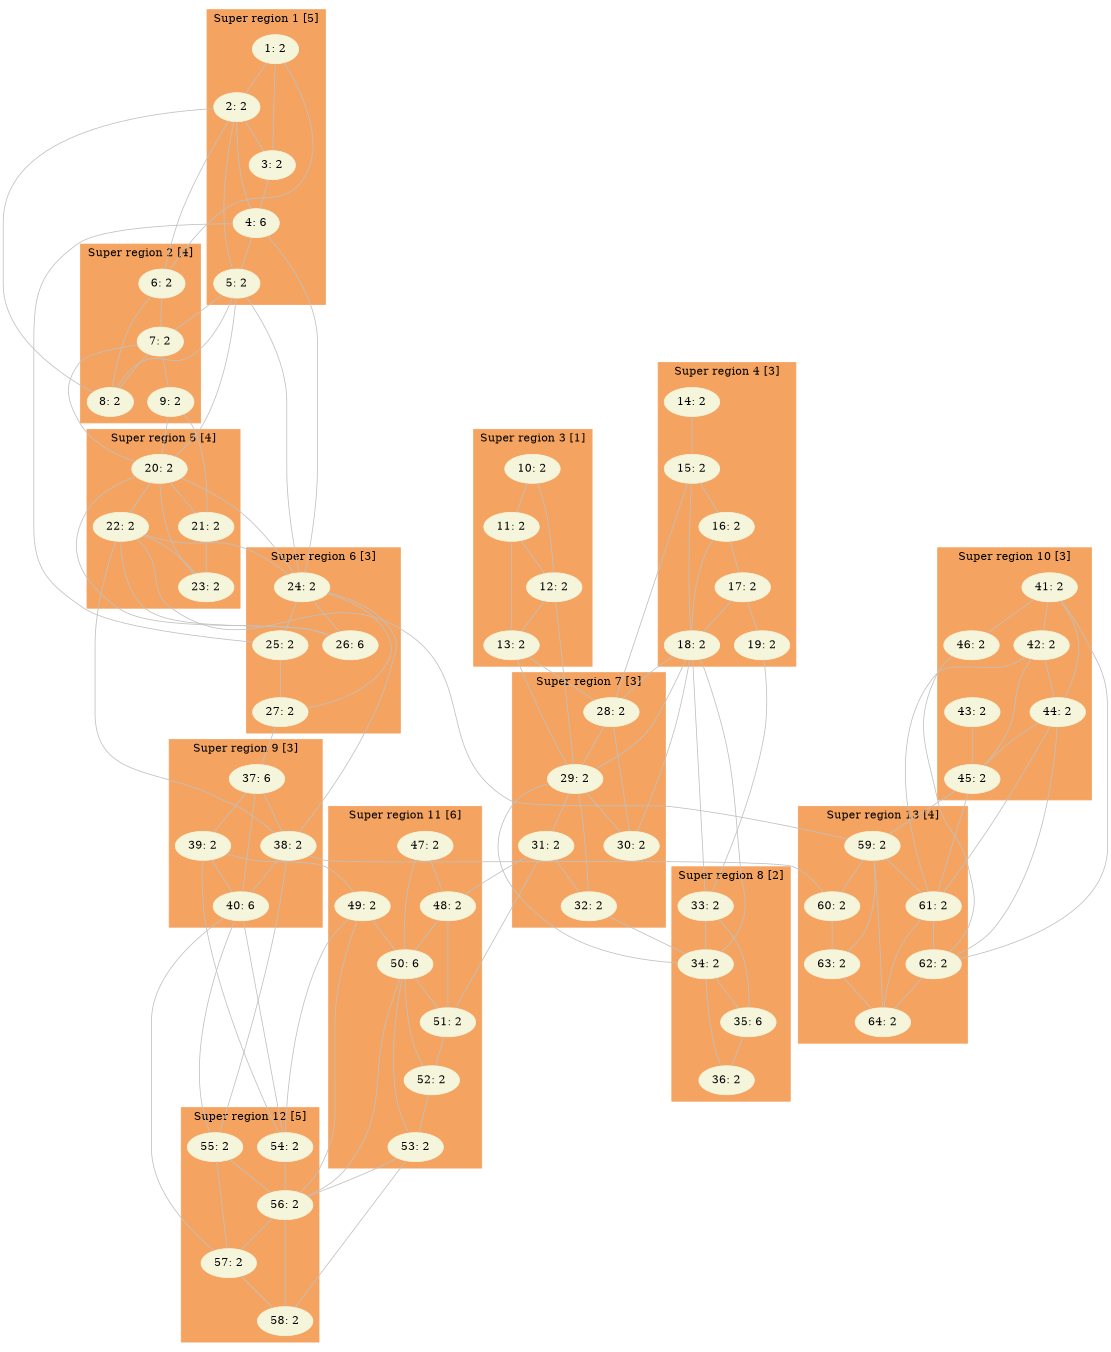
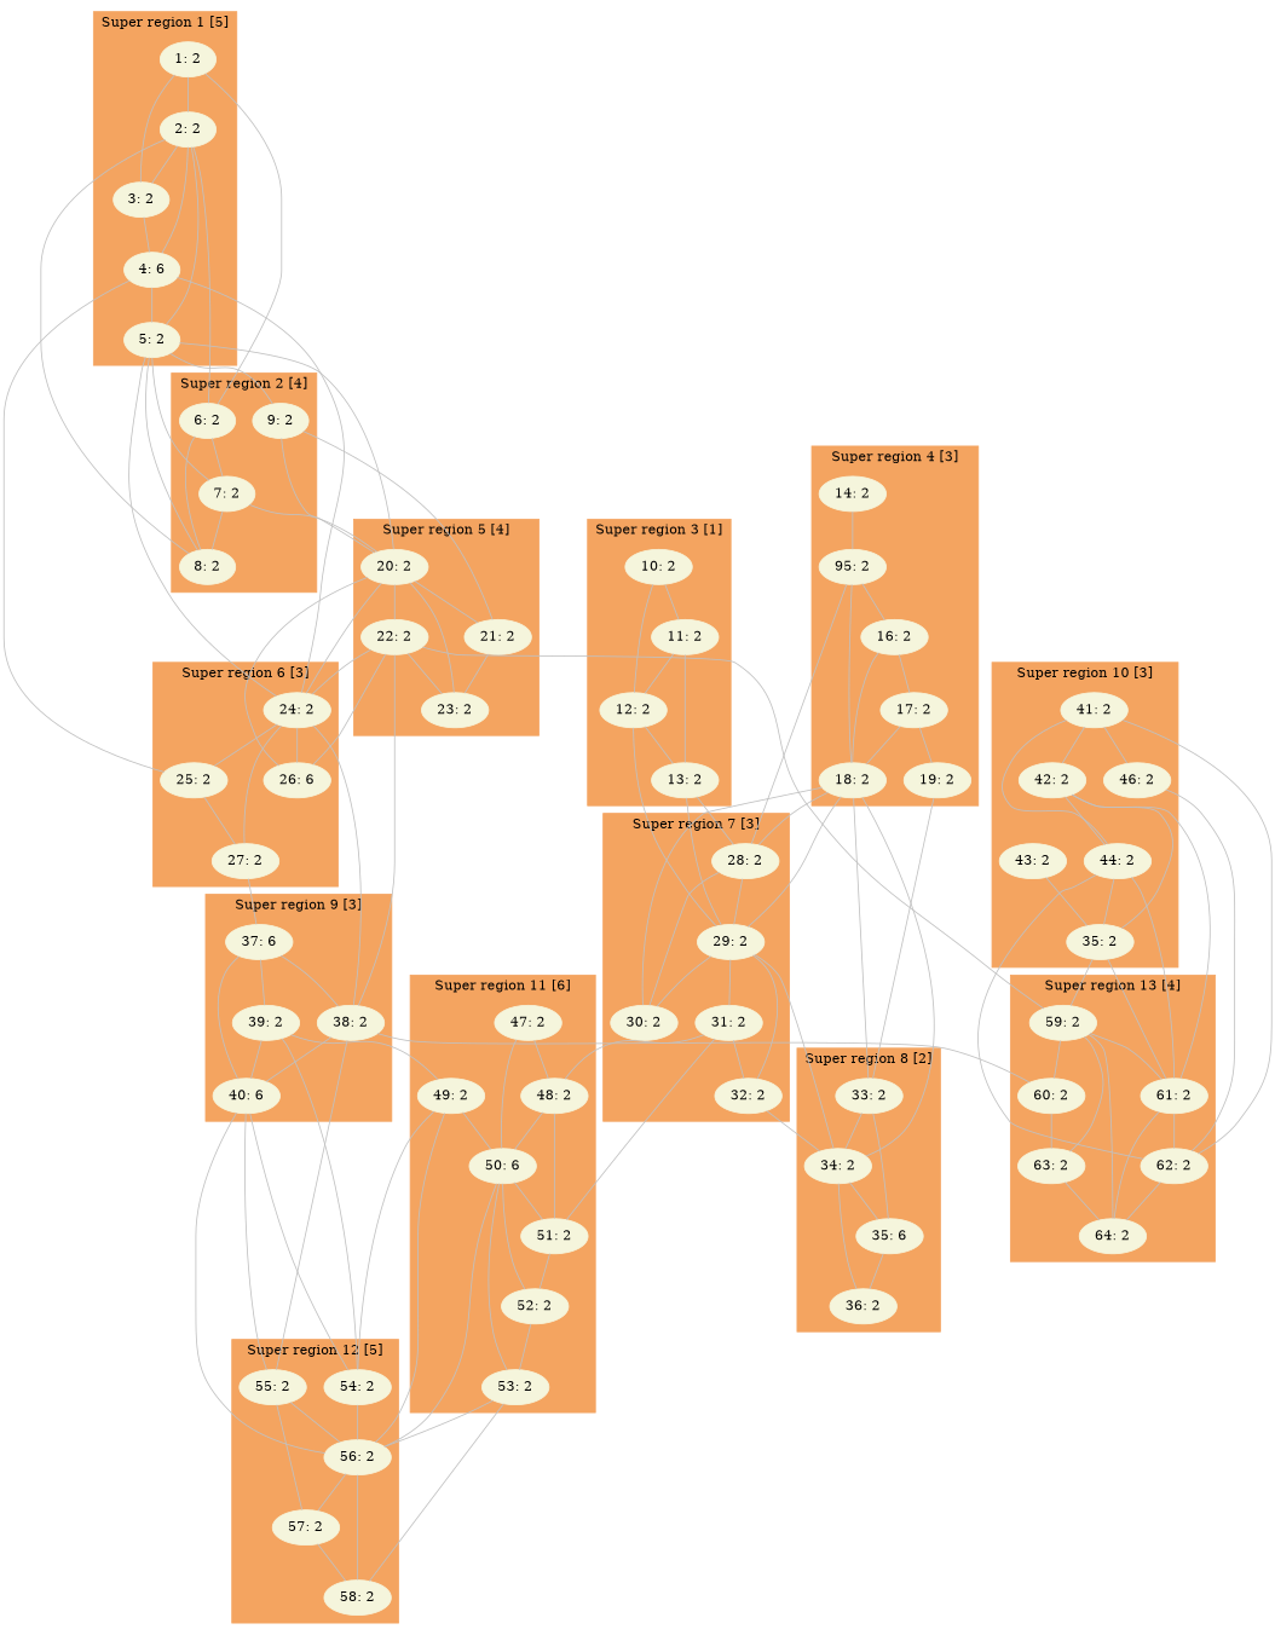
  digraph {
    node [color=beige fontcolor=black style=filled]
    edge [arrowhead=none color=grey penwidth=1.0]
    n1 [label="1: 2"]
    n2 [label="2: 2"]
    n3 [label="3: 2"]
    n4 [label="4: 6"]
    n5 [label="5: 2"]
    n6 [label="6: 2"]
    n7 [label="7: 2"]
    n8 [label="8: 2"]
    n9 [label="9: 2"]
    n10 [label="10: 2"]
    n11 [label="11: 2"]
    n12 [label="12: 2"]
    n13 [label="13: 2"]
    n14 [label="14: 2"]
-   n15 [label="15: 2"]
+   n15 [label="95: 2"]
    n16 [label="16: 2"]
    n17 [label="17: 2"]
    n18 [label="18: 2"]
    n19 [label="19: 2"]
    n20 [label="20: 2"]
    n21 [label="21: 2"]
    n22 [label="22: 2"]
    n23 [label="23: 2"]
    n24 [label="24: 2"]
    n25 [label="25: 2"]
    n26 [label="26: 6"]
    n27 [label="27: 2"]
    n28 [label="28: 2"]
    n29 [label="29: 2"]
    n30 [label="30: 2"]
    n31 [label="31: 2"]
    n32 [label="32: 2"]
    n33 [label="33: 2"]
    n34 [label="34: 2"]
    n35 [label="35: 6"]
    n36 [label="36: 2"]
    n37 [label="37: 6"]
    n38 [label="38: 2"]
    n39 [label="39: 2"]
    n40 [label="40: 6"]
    n41 [label="41: 2"]
    n42 [label="42: 2"]
    n43 [label="43: 2"]
    n44 [label="44: 2"]
-   n45 [label="45: 2"]
+   n45 [label="35: 2"]
    n46 [label="46: 2"]
    n47 [label="47: 2"]
    n48 [label="48: 2"]
    n49 [label="49: 2"]
    n50 [label="50: 6"]
    n51 [label="51: 2"]
    n52 [label="52: 2"]
    n53 [label="53: 2"]
    n54 [label="54: 2"]
    n55 [label="55: 2"]
    n56 [label="56: 2"]
    n57 [label="57: 2"]
    n58 [label="58: 2"]
    n59 [label="59: 2"]
    n60 [label="60: 2"]
    n61 [label="61: 2"]
    n62 [label="62: 2"]
    n63 [label="63: 2"]
    n64 [label="64: 2"]
    subgraph cluster_1 {
      color=sandybrown
      label="Super region 1 [5]"
      style=filled
      n1
      n2
      n3
      n4
      n5
    }
    subgraph cluster_2 {
      color=sandybrown
      label="Super region 2 [4]"
      style=filled
      n6
      n7
      n8
      n9
    }
    subgraph cluster_3 {
      color=sandybrown
      label="Super region 3 [1]"
      style=filled
      n10
      n11
      n12
      n13
    }
    subgraph cluster_4 {
      color=sandybrown
      label="Super region 4 [3]"
      style=filled
      n14
      n15
      n16
      n17
      n18
      n19
    }
    subgraph cluster_5 {
      color=sandybrown
      label="Super region 5 [4]"
      style=filled
      n20
      n21
      n22
      n23
    }
    subgraph cluster_6 {
      color=sandybrown
      label="Super region 6 [3]"
      style=filled
      n24
      n25
      n26
      n27
    }
    subgraph cluster_7 {
      color=sandybrown
      label="Super region 7 [3]"
      style=filled
      n28
      n29
      n30
      n31
      n32
    }
    subgraph cluster_8 {
      color=sandybrown
      label="Super region 8 [2]"
      style=filled
      n33
      n34
      n35
      n36
    }
    subgraph cluster_9 {
      color=sandybrown
      label="Super region 9 [3]"
      style=filled
      n37
      n38
      n39
      n40
    }
    subgraph cluster_10 {
      color=sandybrown
      label="Super region 10 [3]"
      style=filled
      n41
      n42
      n43
      n44
      n45
      n46
    }
    subgraph cluster_11 {
      color=sandybrown
      label="Super region 11 [6]"
      style=filled
      n47
      n48
      n49
      n50
      n51
      n52
      n53
    }
    subgraph cluster_12 {
      color=sandybrown
      label="Super region 12 [5]"
      style=filled
      n54
      n55
      n56
      n57
      n58
    }
    subgraph cluster_13 {
      color=sandybrown
      label="Super region 13 [4]"
      style=filled
      n59
      n60
      n61
      n62
      n63
      n64
    }
    n1 -> n2
    n1 -> n3
    n1 -> n6
    n2 -> n3
    n2 -> n4
    n2 -> n5
    n2 -> n6
    n2 -> n8
    n3 -> n4
    n4 -> n5
    n4 -> n24
    n4 -> n25
    n5 -> n7
    n5 -> n8
    n5 -> n20
    n5 -> n24
    n6 -> n7
    n6 -> n8
    n7 -> n8
-   n7 -> n9
+   n5 -> n9
    n7 -> n20
    n9 -> n20
    n9 -> n21
    n10 -> n11
    n10 -> n12
    n11 -> n12
    n11 -> n13
    n12 -> n13
    n12 -> n29
    n13 -> n28
    n13 -> n29
    n14 -> n15
    n15 -> n16
    n15 -> n18
    n15 -> n28
    n16 -> n17
    n16 -> n18
    n17 -> n18
    n17 -> n19
    n18 -> n28
    n18 -> n29
    n18 -> n30
    n18 -> n33
    n18 -> n34
    n19 -> n33
    n20 -> n21
    n20 -> n22
    n20 -> n23
    n20 -> n24
    n20 -> n26
    n21 -> n23
    n22 -> n23
    n22 -> n24
    n22 -> n26
    n22 -> n38
    n22 -> n59
    n24 -> n25
    n24 -> n26
    n24 -> n27
    n24 -> n38
    n25 -> n27
    n27 -> n37
    n28 -> n29
    n28 -> n30
    n29 -> n30
    n29 -> n31
    n29 -> n32
    n29 -> n34
    n31 -> n32
    n31 -> n48
    n31 -> n51
    n32 -> n34
    n33 -> n34
    n33 -> n35
    n34 -> n35
    n34 -> n36
    n35 -> n36
    n37 -> n38
    n37 -> n39
    n37 -> n40
    n38 -> n40
    n38 -> n55
    n38 -> n60
    n39 -> n40
    n39 -> n49
    n39 -> n54
    n40 -> n54
    n40 -> n55
-   n40 -> n57
+   n40 -> n56
    n41 -> n42
    n41 -> n44
    n41 -> n46
    n41 -> n62
    n42 -> n44
    n42 -> n45
    n42 -> n61
    n43 -> n45
    n44 -> n45
    n44 -> n61
    n44 -> n62
    n45 -> n59
    n45 -> n61
    n46 -> n62
    n47 -> n48
    n47 -> n50
    n48 -> n50
    n48 -> n51
    n49 -> n50
    n49 -> n54
    n49 -> n56
    n50 -> n51
    n50 -> n52
    n50 -> n53
    n50 -> n56
    n51 -> n52
    n52 -> n53
    n53 -> n56
    n53 -> n58
    n54 -> n56
    n55 -> n56
    n55 -> n57
    n56 -> n57
    n56 -> n58
    n57 -> n58
    n59 -> n60
    n59 -> n61
    n59 -> n63
    n59 -> n64
    n60 -> n63
    n61 -> n62
    n61 -> n64
    n62 -> n64
    n63 -> n64
  }
